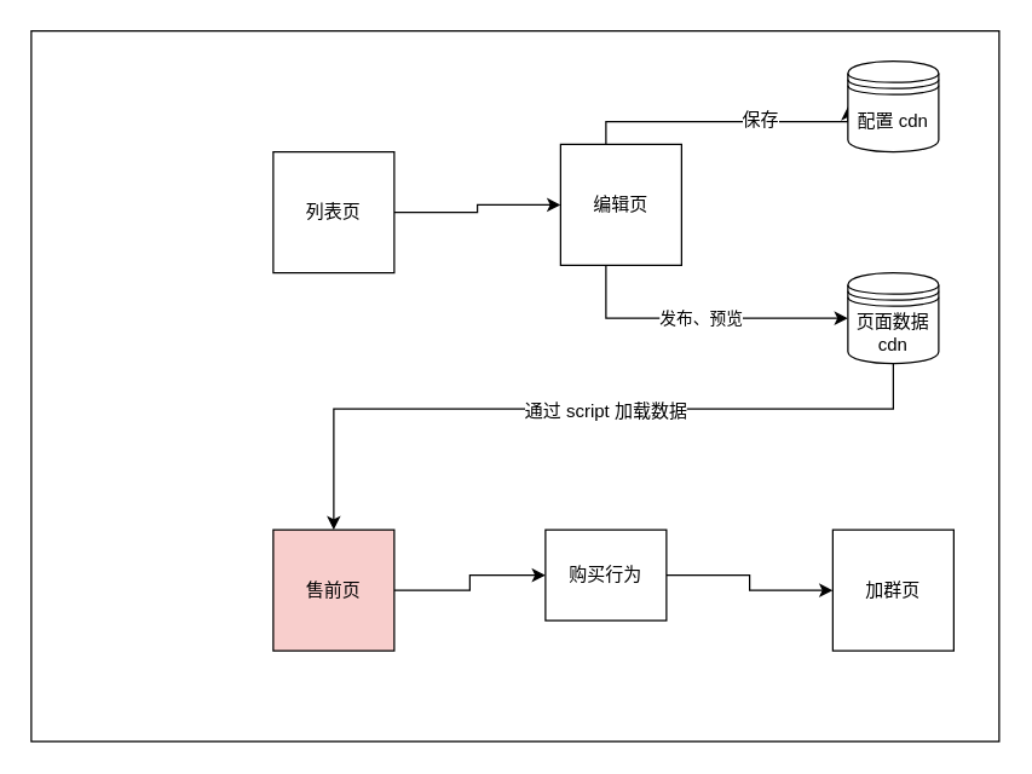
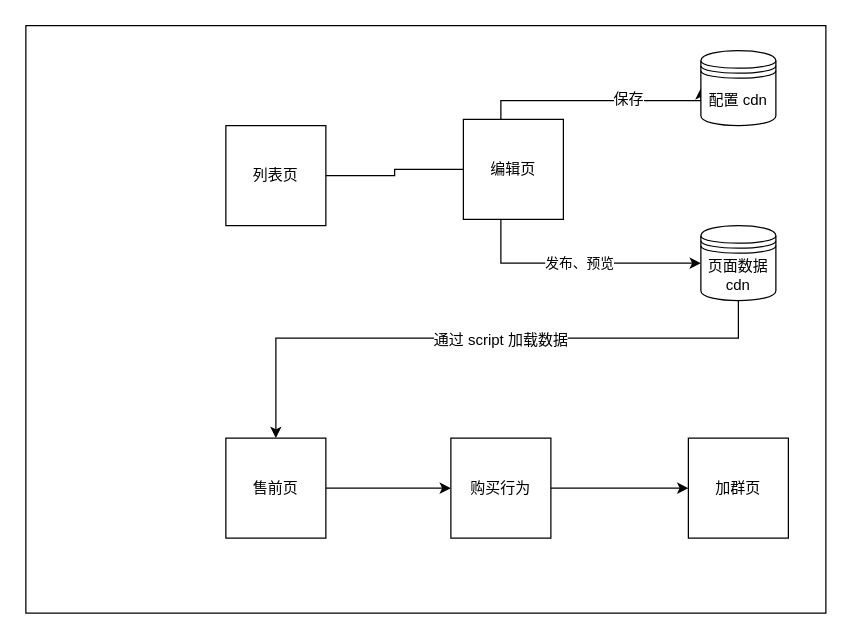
  <mxCell id="0" />
  <mxCell id="1" parent="0" />
  <mxCell id="2" value="" style="rounded=0;whiteSpace=wrap;html=1;" vertex="1" parent="1"><mxGeometry x="20" y="20" width="640" height="470" as="geometry" /></mxCell>
- <mxCell id="3" style="edgeStyle=orthogonalEdgeStyle;rounded=0;orthogonalLoop=1;jettySize=auto;html=1;entryX=0;entryY=0.5;entryDx=0;entryDy=0;" edge="1" parent="1" source="4" target="8"><mxGeometry relative="1" as="geometry" /></mxCell>
+ <mxCell id="3" style="edgeStyle=orthogonalEdgeStyle;rounded=0;orthogonalLoop=1;jettySize=auto;html=1;entryX=0;entryY=0.5;entryDx=0;entryDy=0;endArrow=none;" edge="1" parent="1" source="4" target="8"><mxGeometry relative="1" as="geometry" /></mxCell>
  <mxCell id="4" value="列表页" style="whiteSpace=wrap;html=1;aspect=fixed;" vertex="1" parent="1"><mxGeometry x="180" y="100" width="80" height="80" as="geometry" /></mxCell>
  <mxCell id="5" style="edgeStyle=orthogonalEdgeStyle;rounded=0;orthogonalLoop=1;jettySize=auto;html=1;entryX=0;entryY=0.5;entryDx=0;entryDy=0;" edge="1" parent="1" source="8" target="12"><mxGeometry relative="1" as="geometry"><Array as="points"><mxPoint x="400" y="80" /><mxPoint x="560" y="80" /></Array></mxGeometry></mxCell>
  <mxCell id="6" value="保存" style="text;html=1;align=center;verticalAlign=middle;resizable=0;points=[];labelBackgroundColor=#ffffff;" vertex="1" connectable="0" parent="5"><mxGeometry x="0.253" y="2" relative="1" as="geometry"><mxPoint as="offset" /></mxGeometry></mxCell>
  <mxCell id="7" value="发布、预览" style="edgeStyle=orthogonalEdgeStyle;rounded=0;orthogonalLoop=1;jettySize=auto;html=1;entryX=0;entryY=0.5;entryDx=0;entryDy=0;" edge="1" parent="1" source="8" target="11"><mxGeometry relative="1" as="geometry"><Array as="points"><mxPoint x="400" y="210" /></Array></mxGeometry></mxCell>
  <mxCell id="8" value="编辑页" style="whiteSpace=wrap;html=1;aspect=fixed;" vertex="1" parent="1"><mxGeometry x="370" y="95" width="80" height="80" as="geometry" /></mxCell>
  <mxCell id="9" style="edgeStyle=orthogonalEdgeStyle;rounded=0;orthogonalLoop=1;jettySize=auto;html=1;entryX=0.5;entryY=0;entryDx=0;entryDy=0;" edge="1" parent="1" source="11" target="14"><mxGeometry relative="1" as="geometry"><Array as="points"><mxPoint x="590" y="270" /><mxPoint x="220" y="270" /></Array></mxGeometry></mxCell>
  <mxCell id="10" value="通过 script 加载数据" style="text;html=1;align=center;verticalAlign=middle;resizable=0;points=[];labelBackgroundColor=#ffffff;" vertex="1" connectable="0" parent="9"><mxGeometry x="-0.079" y="1" relative="1" as="geometry"><mxPoint as="offset" /></mxGeometry></mxCell>
  <mxCell id="11" value="页面数据cdn" style="shape=datastore;whiteSpace=wrap;html=1;" vertex="1" parent="1"><mxGeometry x="560" y="180" width="60" height="60" as="geometry" /></mxCell>
  <mxCell id="12" value="配置 cdn" style="shape=datastore;whiteSpace=wrap;html=1;" vertex="1" parent="1"><mxGeometry x="560" y="40" width="60" height="60" as="geometry" /></mxCell>
  <mxCell id="13" style="edgeStyle=orthogonalEdgeStyle;rounded=0;orthogonalLoop=1;jettySize=auto;html=1;entryX=0;entryY=0.5;entryDx=0;entryDy=0;" edge="1" parent="1" source="14" target="16"><mxGeometry relative="1" as="geometry" /></mxCell>
- <mxCell id="14" value="售前页" style="whiteSpace=wrap;html=1;aspect=fixed;fillColor=#f8cecc;" vertex="1" parent="1"><mxGeometry x="180" y="350" width="80" height="80" as="geometry" /></mxCell>
+ <mxCell id="14" value="售前页" style="whiteSpace=wrap;html=1;aspect=fixed;" vertex="1" parent="1"><mxGeometry x="180" y="350" width="80" height="80" as="geometry" /></mxCell>
  <mxCell id="15" style="edgeStyle=orthogonalEdgeStyle;rounded=0;orthogonalLoop=1;jettySize=auto;html=1;entryX=0;entryY=0.5;entryDx=0;entryDy=0;" edge="1" parent="1" source="16" target="17"><mxGeometry relative="1" as="geometry" /></mxCell>
- <mxCell id="16" value="购买行为" style="whiteSpace=wrap;html=1;aspect=fixed;" vertex="1" parent="1"><mxGeometry x="360" y="350" width="80" height="60" as="geometry" /></mxCell>
+ <mxCell id="16" value="购买行为" style="whiteSpace=wrap;html=1;aspect=fixed;" vertex="1" parent="1"><mxGeometry x="360" y="350" width="80" height="80" as="geometry" /></mxCell>
  <mxCell id="17" value="加群页" style="whiteSpace=wrap;html=1;aspect=fixed;" vertex="1" parent="1"><mxGeometry x="550" y="350" width="80" height="80" as="geometry" /></mxCell>
